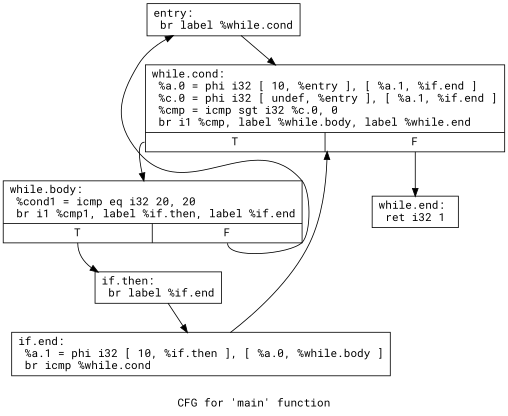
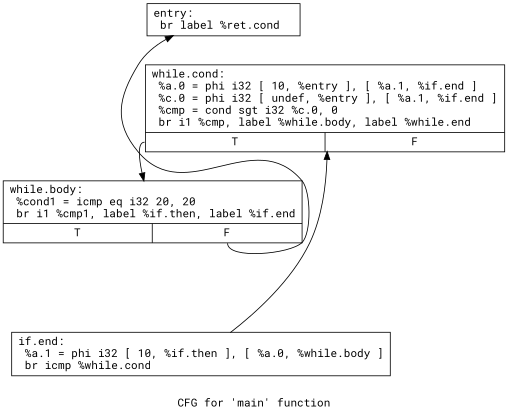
  digraph {
    fontname="Roboto Mono"
    label="CFG for 'main' function"
    node [fontname="Roboto Mono" shape=record]
    edge [fontname="Roboto Mono"]
-   n1 [label="{entry:\l  br label %while.cond\l}"]
-   n2 [label="{while.cond:                                       \l  %a.0 = phi i32 [ 10, %entry ], [ %a.1, %if.end ]\l  %c.0 = phi i32 [ undef, %entry ], [ %a.1, %if.end ]\l  %cmp = icmp sgt i32 %c.0, 0\l  br i1 %cmp, label %while.body, label %while.end\l|{<s0>T|<s1>F}}"]
+   n1 [label="{entry:\l  br label %ret.cond\l}"]
+   n2 [label="{while.cond:                                       \l  %a.0 = phi i32 [ 10, %entry ], [ %a.1, %if.end ]\l  %c.0 = phi i32 [ undef, %entry ], [ %a.1, %if.end ]\l  %cmp = cond sgt i32 %c.0, 0\l  br i1 %cmp, label %while.body, label %while.end\l|{<s0>T|<s1>F}}"]
    n3 [label="{while.body:                                       \l  %cond1 = icmp eq i32 20, 20\l  br i1 %cmp1, label %if.then, label %if.end\l|{<s0>T|<s1>F}}"]
-   n4 [label="{while.end:                                        \l  ret i32 1\l}"]
-   n5 [label="{if.then:                                          \l  br label %if.end\l}"]
    n6 [label="{if.end:                                           \l  %a.1 = phi i32 [ 10, %if.then ], [ %a.0, %while.body ]\l  br icmp %while.cond\l}"]
-   n1 -> n2
    n2 -> n3 [tailport=s0]
-   n2 -> n4 [tailport=s1]
    n3 -> n1 [tailport=s1]
-   n3 -> n5 [tailport=s0]
-   n5 -> n6
    n6 -> n2
  }
